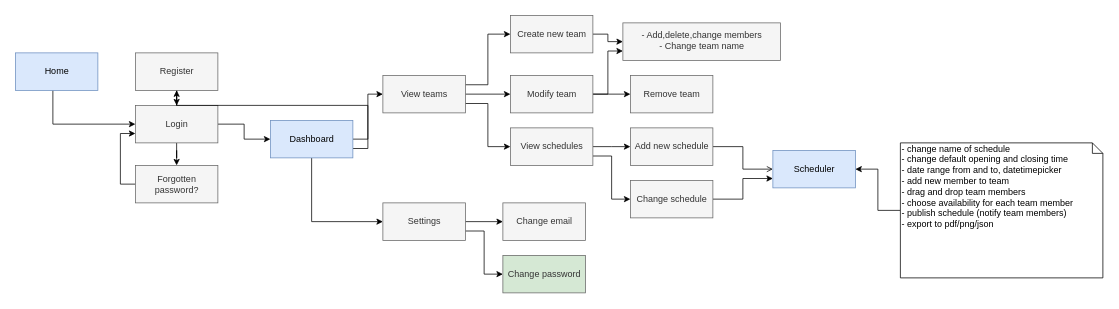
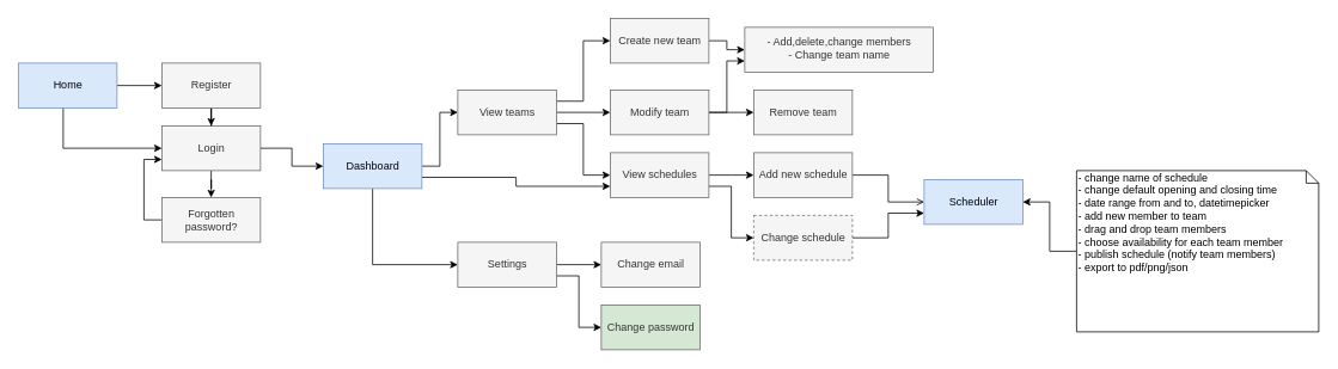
  <mxCell id="0" />
  <mxCell id="1" parent="0" />
  <mxCell id="2" style="edgeStyle=orthogonalEdgeStyle;rounded=0;orthogonalLoop=1;jettySize=auto;html=1;" parent="1" source="4" target="13" edge="1"><mxGeometry relative="1" as="geometry" /></mxCell>
  <mxCell id="3" style="edgeStyle=orthogonalEdgeStyle;rounded=0;orthogonalLoop=1;jettySize=auto;html=1;entryX=0.5;entryY=0;entryDx=0;entryDy=0;" parent="1" source="4" target="33" edge="1"><mxGeometry relative="1" as="geometry" /></mxCell>
  <mxCell id="4" value="Login" style="html=1;fillColor=#f5f5f5;strokeColor=#666666;fontColor=#333333;" parent="1" vertex="1"><mxGeometry x="180" y="140" width="110" height="50" as="geometry" /></mxCell>
+ <mxCell id="5" style="edgeStyle=orthogonalEdgeStyle;rounded=0;orthogonalLoop=1;jettySize=auto;html=1;entryX=0;entryY=0.5;entryDx=0;entryDy=0;" parent="1" source="7" target="9" edge="1"><mxGeometry relative="1" as="geometry" /></mxCell>
  <mxCell id="6" style="edgeStyle=orthogonalEdgeStyle;rounded=0;orthogonalLoop=1;jettySize=auto;html=1;entryX=0;entryY=0.5;entryDx=0;entryDy=0;" parent="1" source="7" target="4" edge="1"><mxGeometry relative="1" as="geometry"><Array as="points"><mxPoint x="70" y="165" /></Array></mxGeometry></mxCell>
  <mxCell id="7" value="&lt;div&gt;Home&lt;/div&gt;" style="html=1;fillColor=#dae8fc;strokeColor=#6c8ebf;" parent="1" vertex="1"><mxGeometry x="20" y="70" width="110" height="50" as="geometry" /></mxCell>
  <mxCell id="8" value="" style="edgeStyle=orthogonalEdgeStyle;rounded=0;orthogonalLoop=1;jettySize=auto;html=1;" parent="1" source="9" target="4" edge="1"><mxGeometry relative="1" as="geometry" /></mxCell>
  <mxCell id="9" value="&lt;div&gt;Register&lt;/div&gt;" style="html=1;fillColor=#f5f5f5;strokeColor=#666666;fontColor=#333333;" parent="1" vertex="1"><mxGeometry x="180" y="70" width="110" height="50" as="geometry" /></mxCell>
  <mxCell id="10" style="edgeStyle=orthogonalEdgeStyle;rounded=0;orthogonalLoop=1;jettySize=auto;html=1;entryX=0;entryY=0.5;entryDx=0;entryDy=0;exitX=1;exitY=0.5;exitDx=0;exitDy=0;" parent="1" source="13" target="17" edge="1"><mxGeometry relative="1" as="geometry" /></mxCell>
  <mxCell id="11" style="edgeStyle=orthogonalEdgeStyle;rounded=0;orthogonalLoop=1;jettySize=auto;html=1;exitX=0.5;exitY=1;exitDx=0;exitDy=0;entryX=0;entryY=0.5;entryDx=0;entryDy=0;" parent="1" source="13" target="23" edge="1"><mxGeometry relative="1" as="geometry" /></mxCell>
- <mxCell id="12" style="edgeStyle=orthogonalEdgeStyle;rounded=0;orthogonalLoop=1;jettySize=auto;html=1;exitX=1;exitY=0.75;exitDx=0;exitDy=0;" parent="1" source="13" target="9" edge="1"><mxGeometry relative="1" as="geometry" /></mxCell>
+ <mxCell id="12" style="edgeStyle=orthogonalEdgeStyle;rounded=0;orthogonalLoop=1;jettySize=auto;html=1;entryX=0;entryY=0.75;entryDx=0;entryDy=0;exitX=1;exitY=0.75;exitDx=0;exitDy=0;" parent="1" source="13" target="20" edge="1"><mxGeometry relative="1" as="geometry" /></mxCell>
  <mxCell id="13" value="&lt;div&gt;Dashboard&lt;/div&gt;" style="html=1;fillColor=#dae8fc;strokeColor=#6c8ebf;" parent="1" vertex="1"><mxGeometry x="360" y="160" width="110" height="50" as="geometry" /></mxCell>
  <mxCell id="14" style="edgeStyle=orthogonalEdgeStyle;rounded=0;orthogonalLoop=1;jettySize=auto;html=1;entryX=0;entryY=0.5;entryDx=0;entryDy=0;" parent="1" source="17" target="28" edge="1"><mxGeometry relative="1" as="geometry" /></mxCell>
  <mxCell id="15" style="edgeStyle=orthogonalEdgeStyle;rounded=0;orthogonalLoop=1;jettySize=auto;html=1;exitX=1;exitY=0.75;exitDx=0;exitDy=0;entryX=0;entryY=0.5;entryDx=0;entryDy=0;" parent="1" source="17" target="20" edge="1"><mxGeometry relative="1" as="geometry" /></mxCell>
  <mxCell id="16" style="edgeStyle=orthogonalEdgeStyle;rounded=0;orthogonalLoop=1;jettySize=auto;html=1;exitX=1;exitY=0.25;exitDx=0;exitDy=0;entryX=0;entryY=0.5;entryDx=0;entryDy=0;" parent="1" source="17" target="25" edge="1"><mxGeometry relative="1" as="geometry" /></mxCell>
  <mxCell id="17" value="View teams" style="html=1;fillColor=#f5f5f5;strokeColor=#666666;fontColor=#333333;" parent="1" vertex="1"><mxGeometry x="510" y="100" width="110" height="50" as="geometry" /></mxCell>
  <mxCell id="18" style="edgeStyle=orthogonalEdgeStyle;rounded=0;orthogonalLoop=1;jettySize=auto;html=1;" parent="1" source="20" edge="1"><mxGeometry relative="1" as="geometry"><mxPoint x="840" y="195" as="targetPoint" /></mxGeometry></mxCell>
  <mxCell id="19" style="edgeStyle=orthogonalEdgeStyle;rounded=0;orthogonalLoop=1;jettySize=auto;html=1;exitX=1;exitY=0.75;exitDx=0;exitDy=0;entryX=0;entryY=0.5;entryDx=0;entryDy=0;" parent="1" source="20" target="38" edge="1"><mxGeometry relative="1" as="geometry" /></mxCell>
  <mxCell id="20" value="View schedules" style="html=1;fillColor=#f5f5f5;strokeColor=#666666;fontColor=#333333;" parent="1" vertex="1"><mxGeometry x="680" y="170" width="110" height="50" as="geometry" /></mxCell>
  <mxCell id="21" style="edgeStyle=orthogonalEdgeStyle;rounded=0;orthogonalLoop=1;jettySize=auto;html=1;entryX=0;entryY=0.5;entryDx=0;entryDy=0;" parent="1" source="23" target="30" edge="1"><mxGeometry relative="1" as="geometry" /></mxCell>
  <mxCell id="22" style="edgeStyle=orthogonalEdgeStyle;rounded=0;orthogonalLoop=1;jettySize=auto;html=1;exitX=1;exitY=0.75;exitDx=0;exitDy=0;entryX=0;entryY=0.5;entryDx=0;entryDy=0;" parent="1" source="23" target="31" edge="1"><mxGeometry relative="1" as="geometry" /></mxCell>
  <mxCell id="23" value="Settings" style="html=1;fillColor=#f5f5f5;strokeColor=#666666;fontColor=#333333;" parent="1" vertex="1"><mxGeometry x="510" y="270" width="110" height="50" as="geometry" /></mxCell>
  <mxCell id="24" style="edgeStyle=orthogonalEdgeStyle;rounded=0;orthogonalLoop=1;jettySize=auto;html=1;entryX=0;entryY=0.5;entryDx=0;entryDy=0;" parent="1" source="25" target="29" edge="1"><mxGeometry relative="1" as="geometry" /></mxCell>
  <mxCell id="25" value="Create new team" style="html=1;fillColor=#f5f5f5;strokeColor=#666666;fontColor=#333333;" parent="1" vertex="1"><mxGeometry x="680" y="20" width="110" height="50" as="geometry" /></mxCell>
  <mxCell id="26" style="edgeStyle=orthogonalEdgeStyle;rounded=0;orthogonalLoop=1;jettySize=auto;html=1;entryX=0;entryY=0.75;entryDx=0;entryDy=0;" parent="1" source="28" target="29" edge="1"><mxGeometry relative="1" as="geometry" /></mxCell>
  <mxCell id="27" style="edgeStyle=orthogonalEdgeStyle;rounded=0;orthogonalLoop=1;jettySize=auto;html=1;exitX=1;exitY=0.5;exitDx=0;exitDy=0;entryX=0;entryY=0.5;entryDx=0;entryDy=0;" parent="1" source="28" target="34" edge="1"><mxGeometry relative="1" as="geometry" /></mxCell>
  <mxCell id="28" value="&lt;div&gt;Modify team&lt;/div&gt;" style="html=1;fillColor=#f5f5f5;strokeColor=#666666;fontColor=#333333;" parent="1" vertex="1"><mxGeometry x="680" y="100" width="110" height="50" as="geometry" /></mxCell>
  <mxCell id="29" value="&lt;div&gt;- Add,delete,change members &lt;br&gt;&lt;/div&gt;&lt;div&gt;- Change team name&lt;/div&gt;&lt;div&gt;&lt;br&gt;&lt;/div&gt;" style="html=1;fillColor=#f5f5f5;strokeColor=#666666;fontColor=#333333;strokeWidth=1;spacing=5;spacingTop=11;" parent="1" vertex="1"><mxGeometry x="830" y="30" width="210" height="50" as="geometry" /></mxCell>
  <mxCell id="30" value="&lt;div&gt;Change email&lt;/div&gt;" style="html=1;fillColor=#f5f5f5;strokeColor=#666666;fontColor=#333333;" parent="1" vertex="1"><mxGeometry x="670" y="270" width="110" height="50" as="geometry" /></mxCell>
  <mxCell id="31" value="Change password" style="html=1;fillColor=#d5e8d4;strokeColor=#666666;fontColor=#333333;" parent="1" vertex="1"><mxGeometry x="670" y="340" width="110" height="50" as="geometry" /></mxCell>
  <mxCell id="32" style="edgeStyle=orthogonalEdgeStyle;rounded=0;orthogonalLoop=1;jettySize=auto;html=1;entryX=0;entryY=0.75;entryDx=0;entryDy=0;exitX=0;exitY=0.5;exitDx=0;exitDy=0;" parent="1" source="33" target="4" edge="1"><mxGeometry relative="1" as="geometry" /></mxCell>
  <mxCell id="33" value="&lt;div&gt;Forgotten &lt;br&gt;&lt;/div&gt;&lt;div&gt;password?&lt;/div&gt;" style="html=1;fillColor=#f5f5f5;strokeColor=#666666;fontColor=#333333;" parent="1" vertex="1"><mxGeometry x="180" y="220" width="110" height="50" as="geometry" /></mxCell>
  <mxCell id="34" value="Remove team" style="html=1;fillColor=#f5f5f5;strokeColor=#666666;fontColor=#333333;" parent="1" vertex="1"><mxGeometry x="840" y="100" width="110" height="50" as="geometry" /></mxCell>
  <mxCell id="35" style="edgeStyle=orthogonalEdgeStyle;rounded=0;orthogonalLoop=1;jettySize=auto;html=1;entryX=0;entryY=0.5;entryDx=0;entryDy=0;endArrow=open;" parent="1" source="36" target="39" edge="1"><mxGeometry relative="1" as="geometry" /></mxCell>
  <mxCell id="36" value="Add new schedule" style="html=1;strokeWidth=1;fillColor=#f5f5f5;strokeColor=#666666;fontColor=#333333;" parent="1" vertex="1"><mxGeometry x="840" y="170" width="110" height="50" as="geometry" /></mxCell>
  <mxCell id="37" style="edgeStyle=orthogonalEdgeStyle;rounded=0;orthogonalLoop=1;jettySize=auto;html=1;entryX=0;entryY=0.75;entryDx=0;entryDy=0;" parent="1" source="38" target="39" edge="1"><mxGeometry relative="1" as="geometry" /></mxCell>
- <mxCell id="38" value="Change schedule" style="html=1;strokeWidth=1;fillColor=#f5f5f5;strokeColor=#666666;fontColor=#333333;" parent="1" vertex="1"><mxGeometry x="840" y="240" width="110" height="50" as="geometry" /></mxCell>
+ <mxCell id="38" value="Change schedule" style="html=1;strokeWidth=1;fillColor=#f5f5f5;strokeColor=#666666;fontColor=#333333;dashed=1;" parent="1" vertex="1"><mxGeometry x="840" y="240" width="110" height="50" as="geometry" /></mxCell>
  <mxCell id="39" value="Scheduler" style="html=1;strokeWidth=1;fillColor=#dae8fc;strokeColor=#6c8ebf;" parent="1" vertex="1"><mxGeometry x="1030" y="200" width="110" height="50" as="geometry" /></mxCell>
  <mxCell id="40" style="edgeStyle=orthogonalEdgeStyle;rounded=0;orthogonalLoop=1;jettySize=auto;html=1;entryX=1;entryY=0.5;entryDx=0;entryDy=0;" parent="1" source="41" target="39" edge="1"><mxGeometry relative="1" as="geometry" /></mxCell>
  <mxCell id="41" value="&lt;div&gt;- change name of schedule&lt;/div&gt;&lt;div&gt;- change default opening and closing time&lt;br&gt;&lt;/div&gt;&lt;div&gt;- date range from and to, datetimepicker&lt;/div&gt;&lt;div&gt;- add new member to team&lt;/div&gt;&lt;div&gt;- drag and drop team members&lt;/div&gt;&lt;div&gt;- choose availability for each team member&lt;/div&gt;&lt;div&gt;- publish schedule (notify team members)&lt;br&gt;&lt;/div&gt;&lt;div&gt;- export to pdf/png/json&lt;/div&gt;&lt;div&gt;&lt;br&gt;&lt;/div&gt;&lt;div&gt;&lt;br&gt;&lt;/div&gt;" style="shape=note;whiteSpace=wrap;html=1;size=14;verticalAlign=top;align=left;spacingTop=-6;strokeWidth=1;" parent="1" vertex="1"><mxGeometry x="1200" y="190" width="270" height="180" as="geometry" /></mxCell>
